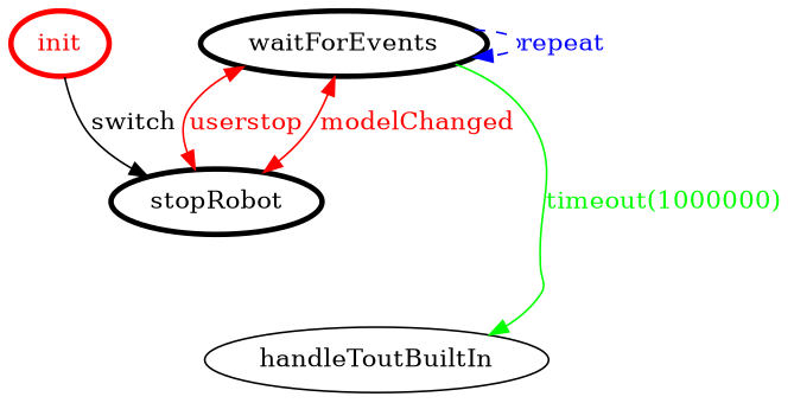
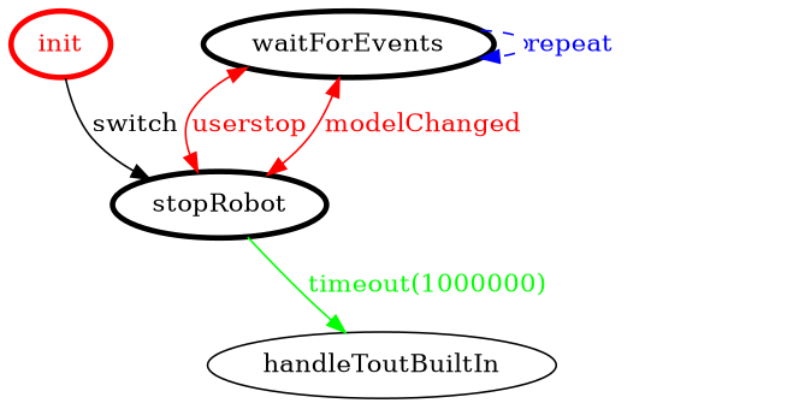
  digraph {
    rankdir=TB
    node [color=black fontcolor=black penwidth=3]
    edge [color=red fontcolor=red]
    init [color=red fontcolor=red]
    stopRobot
    waitForEvents
    handleToutBuiltIn [color="" fontcolor="" penwidth=""]
    init -> stopRobot [color=black fontcolor=black label=switch]
    waitForEvents -> stopRobot [dir=both label=userstop]
    waitForEvents -> stopRobot [dir=both label=modelChanged]
    waitForEvents -> waitForEvents [color=blue fontcolor=blue label="repeat " style=dashed]
-   waitForEvents -> handleToutBuiltIn [color=green fontcolor=green label="timeout(1000000)"]
+   stopRobot -> handleToutBuiltIn [color=green fontcolor=green label="timeout(1000000)"]
  }
